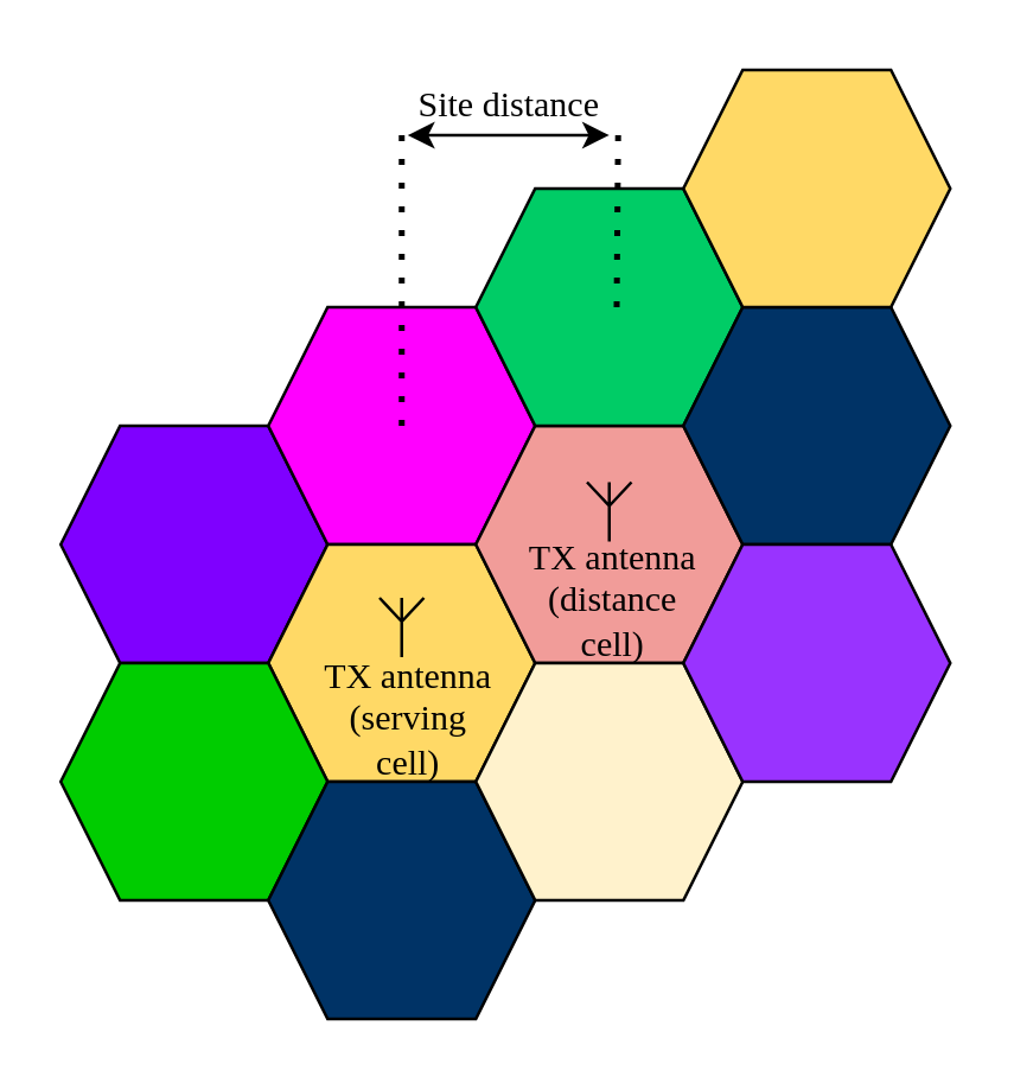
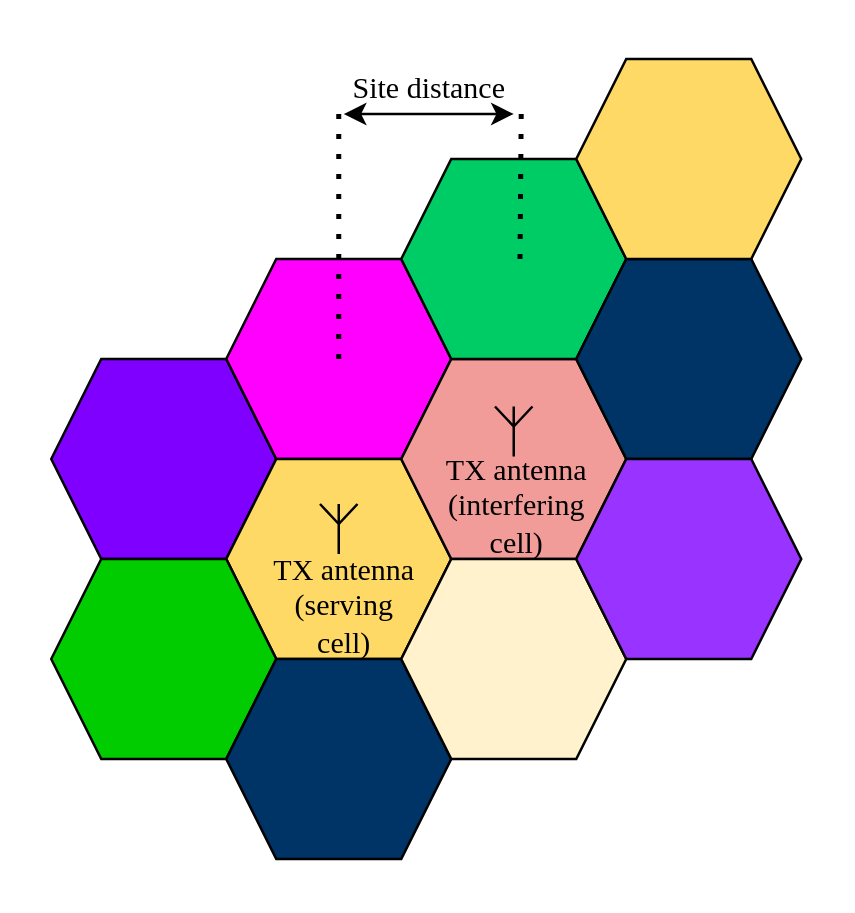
  <mxCell id="0" />
  <mxCell id="1" parent="0" />
  <mxCell id="2" value="" style="shape=hexagon;perimeter=hexagonPerimeter2;whiteSpace=wrap;html=1;fixedSize=1;fillColor=#7F00FF;" vertex="1" parent="1"><mxGeometry x="20" y="143" width="90" height="80" as="geometry" /></mxCell>
  <mxCell id="3" value="" style="shape=hexagon;perimeter=hexagonPerimeter2;whiteSpace=wrap;html=1;fixedSize=1;fillColor=#FF00FF;" vertex="1" parent="1"><mxGeometry x="90" y="103" width="90" height="80" as="geometry" /></mxCell>
  <mxCell id="4" value="" style="shape=hexagon;perimeter=hexagonPerimeter2;whiteSpace=wrap;html=1;fixedSize=1;fillColor=#FFD966;" vertex="1" parent="1"><mxGeometry x="90" y="183" width="90" height="80" as="geometry" /></mxCell>
  <mxCell id="5" value="" style="shape=hexagon;perimeter=hexagonPerimeter2;whiteSpace=wrap;html=1;fixedSize=1;fillColor=#F19C99;" vertex="1" parent="1"><mxGeometry x="160" y="143" width="90" height="80" as="geometry" /></mxCell>
  <mxCell id="6" value="" style="shape=hexagon;perimeter=hexagonPerimeter2;whiteSpace=wrap;html=1;fixedSize=1;fillColor=#00CC00;" vertex="1" parent="1"><mxGeometry x="20" y="223" width="90" height="80" as="geometry" /></mxCell>
  <mxCell id="7" value="" style="shape=hexagon;perimeter=hexagonPerimeter2;whiteSpace=wrap;html=1;fixedSize=1;fillColor=#003366;" vertex="1" parent="1"><mxGeometry x="90" y="263" width="90" height="80" as="geometry" /></mxCell>
  <mxCell id="8" value="" style="shape=hexagon;perimeter=hexagonPerimeter2;whiteSpace=wrap;html=1;fixedSize=1;fillColor=#FFF2CC;" vertex="1" parent="1"><mxGeometry x="160" y="223" width="90" height="80" as="geometry" /></mxCell>
  <mxCell id="9" value="" style="verticalLabelPosition=bottom;shadow=0;dashed=0;align=center;html=1;verticalAlign=top;shape=mxgraph.electrical.radio.aerial_-_antenna_1;" vertex="1" parent="1"><mxGeometry x="127.5" y="201" width="15" height="20" as="geometry" /></mxCell>
  <mxCell id="10" value="" style="shape=hexagon;perimeter=hexagonPerimeter2;whiteSpace=wrap;html=1;fixedSize=1;fillColor=#00CC66;" vertex="1" parent="1"><mxGeometry x="160" y="63" width="90" height="80" as="geometry" /></mxCell>
  <mxCell id="11" value="" style="shape=hexagon;perimeter=hexagonPerimeter2;whiteSpace=wrap;html=1;fixedSize=1;fillColor=#003366;" vertex="1" parent="1"><mxGeometry x="230" y="103" width="90" height="80" as="geometry" /></mxCell>
  <mxCell id="12" value="" style="shape=hexagon;perimeter=hexagonPerimeter2;whiteSpace=wrap;html=1;fixedSize=1;fillColor=#9933FF;" vertex="1" parent="1"><mxGeometry x="230" y="183" width="90" height="80" as="geometry" /></mxCell>
  <mxCell id="13" value="" style="verticalLabelPosition=bottom;shadow=0;dashed=0;align=center;html=1;verticalAlign=top;shape=mxgraph.electrical.radio.aerial_-_antenna_1;" vertex="1" parent="1"><mxGeometry x="197.5" y="162" width="15" height="20" as="geometry" /></mxCell>
  <mxCell id="14" value="&lt;font face=&quot;Times New Roman&quot;&gt;TX antenna (serving &lt;br&gt;cell)&lt;/font&gt;" style="text;html=1;strokeColor=none;fillColor=none;align=center;verticalAlign=middle;whiteSpace=wrap;rounded=0;" vertex="1" parent="1"><mxGeometry x="95" y="232" width="85" height="20" as="geometry" /></mxCell>
- <mxCell id="15" value="&lt;font face=&quot;Times New Roman&quot;&gt;TX antenna (distance&lt;br&gt;cell)&lt;/font&gt;" style="text;html=1;strokeColor=none;fillColor=none;align=center;verticalAlign=middle;whiteSpace=wrap;rounded=0;" vertex="1" parent="1"><mxGeometry x="164" y="192" width="85" height="20" as="geometry" /></mxCell>
+ <mxCell id="15" value="&lt;font face=&quot;Times New Roman&quot;&gt;TX antenna (interfering&lt;br&gt;cell)&lt;/font&gt;" style="text;html=1;strokeColor=none;fillColor=none;align=center;verticalAlign=middle;whiteSpace=wrap;rounded=0;" vertex="1" parent="1"><mxGeometry x="164" y="192" width="85" height="20" as="geometry" /></mxCell>
  <mxCell id="16" value="" style="shape=hexagon;perimeter=hexagonPerimeter2;whiteSpace=wrap;html=1;fixedSize=1;fillColor=#FFD966;" vertex="1" parent="1"><mxGeometry x="230" y="23" width="90" height="80" as="geometry" /></mxCell>
  <mxCell id="17" value="" style="endArrow=classic;startArrow=classic;html=1;rounded=0;" edge="1" parent="1"><mxGeometry width="50" height="50" relative="1" as="geometry"><mxPoint x="137" y="45" as="sourcePoint" /><mxPoint x="205" y="45" as="targetPoint" /></mxGeometry></mxCell>
  <mxCell id="18" value="&lt;font face=&quot;Times New Roman&quot;&gt;Site distance&lt;/font&gt;" style="text;html=1;strokeColor=none;fillColor=none;align=center;verticalAlign=middle;whiteSpace=wrap;rounded=0;rotation=0;" vertex="1" parent="1"><mxGeometry x="130.5" y="20" width="81" height="30" as="geometry" /></mxCell>
  <mxCell id="19" value="" style="endArrow=none;dashed=1;html=1;dashPattern=1 3;strokeWidth=2;rounded=0;" edge="1" parent="1"><mxGeometry width="50" height="50" relative="1" as="geometry"><mxPoint x="135" y="143" as="sourcePoint" /><mxPoint x="135" y="43" as="targetPoint" /></mxGeometry></mxCell>
  <mxCell id="20" value="" style="endArrow=none;dashed=1;html=1;dashPattern=1 3;strokeWidth=2;rounded=0;" edge="1" parent="1"><mxGeometry width="50" height="50" relative="1" as="geometry"><mxPoint x="207.5" y="103" as="sourcePoint" /><mxPoint x="208" y="43" as="targetPoint" /></mxGeometry></mxCell>
